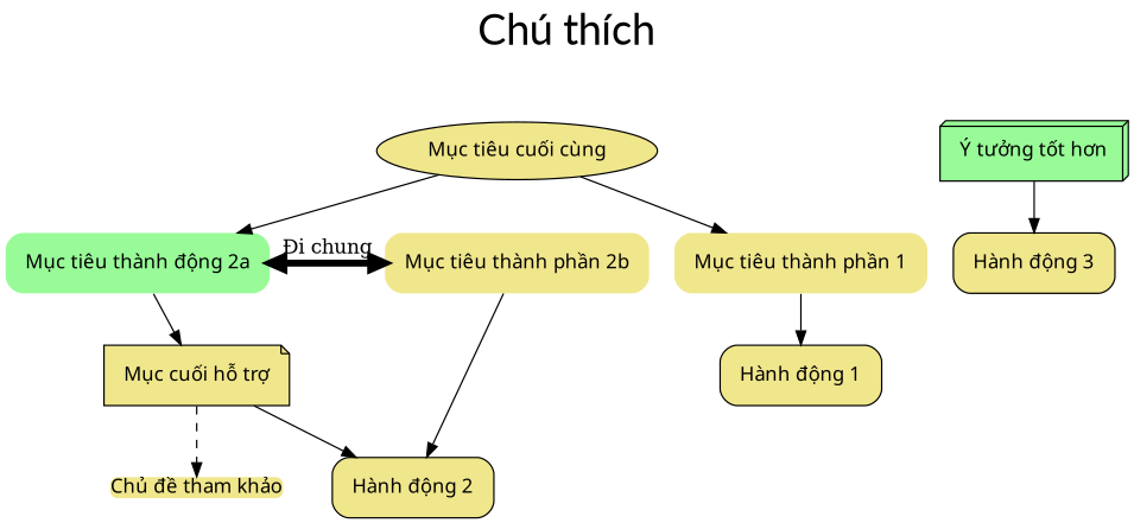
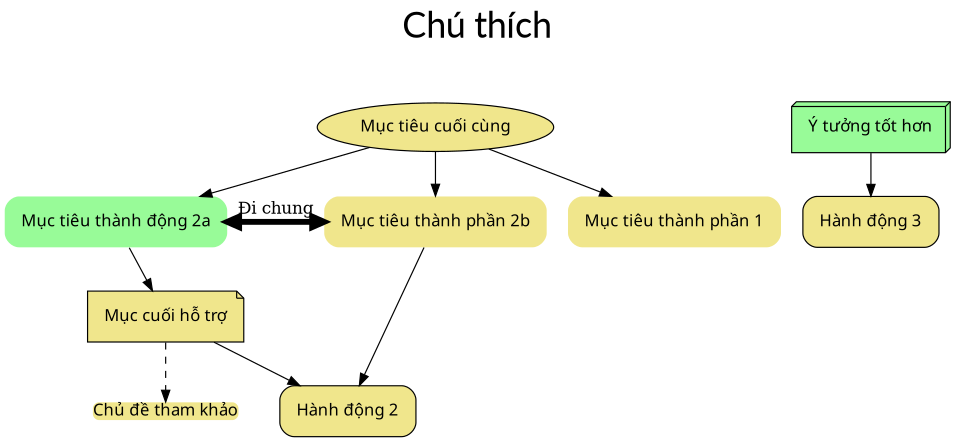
  digraph {
    fontname=Lato
    fontsize=30
    label="Chú thích"
    labelloc=t
    style=rounded
    node [fillcolor=khaki fontname="SVN-Avo" margin=0.2 shape=plaintext style="filled, rounded"]
    n1 [fillcolor=palegreen label="Mục tiêu thành động 2a"]
    n2 [label="Mục tiêu thành phần 2b"]
    n3 [label="Mục cuối hỗ trợ" shape=note style=filled]
    n4 [label="Hành động 2" shape=polygon]
    n5 [label="Mục tiêu cuối cùng" margin=0.1 shape=oval]
    n6 [label="Mục tiêu thành phần 1"]
-   n7 [label="Hành động 1" shape=polygon]
    n8 [fillcolor=palegreen label="Ý tưởng tốt hơn" shape=box3d]
    n9 [label="Hành động 3" shape=polygon]
    n10 [label="Chủ đề tham khảo" shape=plain]
    subgraph sub_1 {
      rank=same
      n1
      n2
    }
    n1 -> n2 [arrowtype=odiamond dir=both label="Đi chung" minlen=0 penwidth=5 style=bold]
    n1 -> n3
    n2 -> n4
    n3 -> n4
    n3 -> n10 [style=dashed]
    n5 -> n1
+   n5 -> n2
    n5 -> n6
-   n6 -> n7
    n8 -> n9
  }
